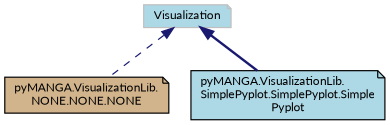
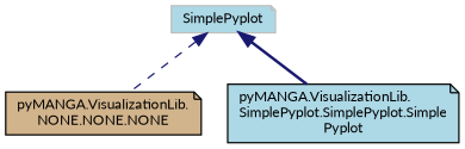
  digraph {
    rankdir=TB
    fontname=Lato
    node [color=black fillcolor=lightblue fontname=Lato fontsize=10 shape=note style=filled]
    edge [color=midnightblue dir=back fontname=Lato fontsize=10 labelfontname=Helvetica labelfontsize=10]
-   n1 [color=grey75 height=0.2 label=Visualization width=0.4]
+   n1 [color=grey75 height=0.2 label=SimplePyplot width=0.4]
    n2 [fillcolor=tan height=0.2 label="pyMANGA.VisualizationLib.\lNONE.NONE.NONE" width=0.4]
    n3 [height=0.2 label="pyMANGA.VisualizationLib.\lSimplePyplot.SimplePyplot.Simple\lPyplot" width=0.4]
    n1 -> n2 [style=dashed]
    n1 -> n3 [style=bold]
  }
